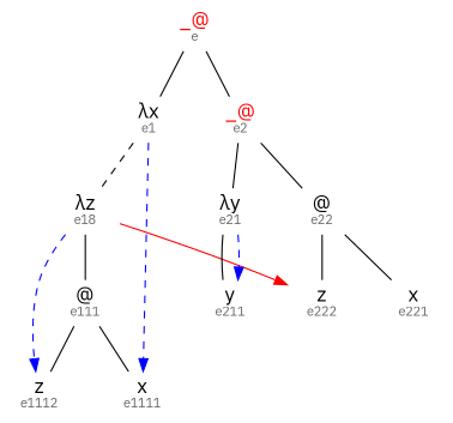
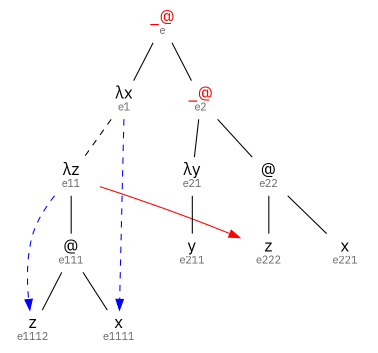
  digraph {
    fontname="IBM Plex Sans"
    rankdir=TB
    node [fontcolor=black fontname="IBM Plex Sans" fontsize=16 shape=none]
    edge [arrowhead=none fontname="IBM Plex Sans"]
    n1 [fontcolor=red label=<_@<br/><font point-size="10" color="gray40">e</font>>]
    n2 [label=<λx<br/><font point-size="10" color="gray40">e1</font>>]
    n3 [fontcolor=red label=<_@<br/><font point-size="10" color="gray40">e2</font>>]
-   n4 [label=<λz<br/><font point-size="10" color="gray40">e18</font>>]
+   n4 [label=<λz<br/><font point-size="10" color="gray40">e11</font>>]
    n5 [label=<x<br/><font point-size="10" color="gray40">e1111</font>>]
    n6 [label=<λy<br/><font point-size="10" color="gray40">e21</font>>]
    n7 [label=<@<br/><font point-size="10" color="gray40">e22</font>>]
    n8 [label=<@<br/><font point-size="10" color="gray40">e111</font>>]
    n9 [label=<z<br/><font point-size="10" color="gray40">e1112</font>>]
    n10 [label=<z<br/><font point-size="10" color="gray40">e222</font>>]
    n11 [label=<y<br/><font point-size="10" color="gray40">e211</font>>]
    n12 [label=<x<br/><font point-size="10" color="gray40">e221</font>>]
    n1 -> n2
    n1 -> n3
    n2 -> n4 [style=dashed]
    n2 -> n5 [color=blue style=dashed arrowhead=""]
    n3 -> n6
    n3 -> n7
    n4 -> n8
    n4 -> n9 [color=blue style=dashed arrowhead=""]
    n4 -> n10 [color=red constraint=false arrowhead=""]
    n6 -> n11
-   n6 -> n11 [color=blue style=dashed arrowhead=""]
    n7 -> n10
    n7 -> n12
    n8 -> n5
    n8 -> n9
  }
